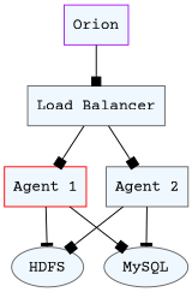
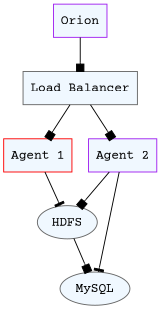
  digraph {
    compound=true
    fontname="Courier Prime"
    rankdir=TB
    splines=line
    node [color=gray40 fillcolor=aliceblue fontname="Courier Prime" shape=record style=filled]
    edge [arrowhead=box fontname="Courier Prime"]
    "Load Balancer"
    Orion [color=purple]
    "Agent 1" [color=red]
-   "Agent 2"
+   "Agent 2" [color=purple]
    HDFS [shape=oval]
    MySQL [shape=oval]
    "Load Balancer" -> "Agent 1"
    "Load Balancer" -> "Agent 2"
    Orion -> "Load Balancer"
    "Agent 1" -> HDFS [arrowhead=tee]
-   "Agent 1" -> MySQL
+   HDFS -> MySQL
    "Agent 2" -> HDFS
    "Agent 2" -> MySQL [arrowhead=tee]
  }
